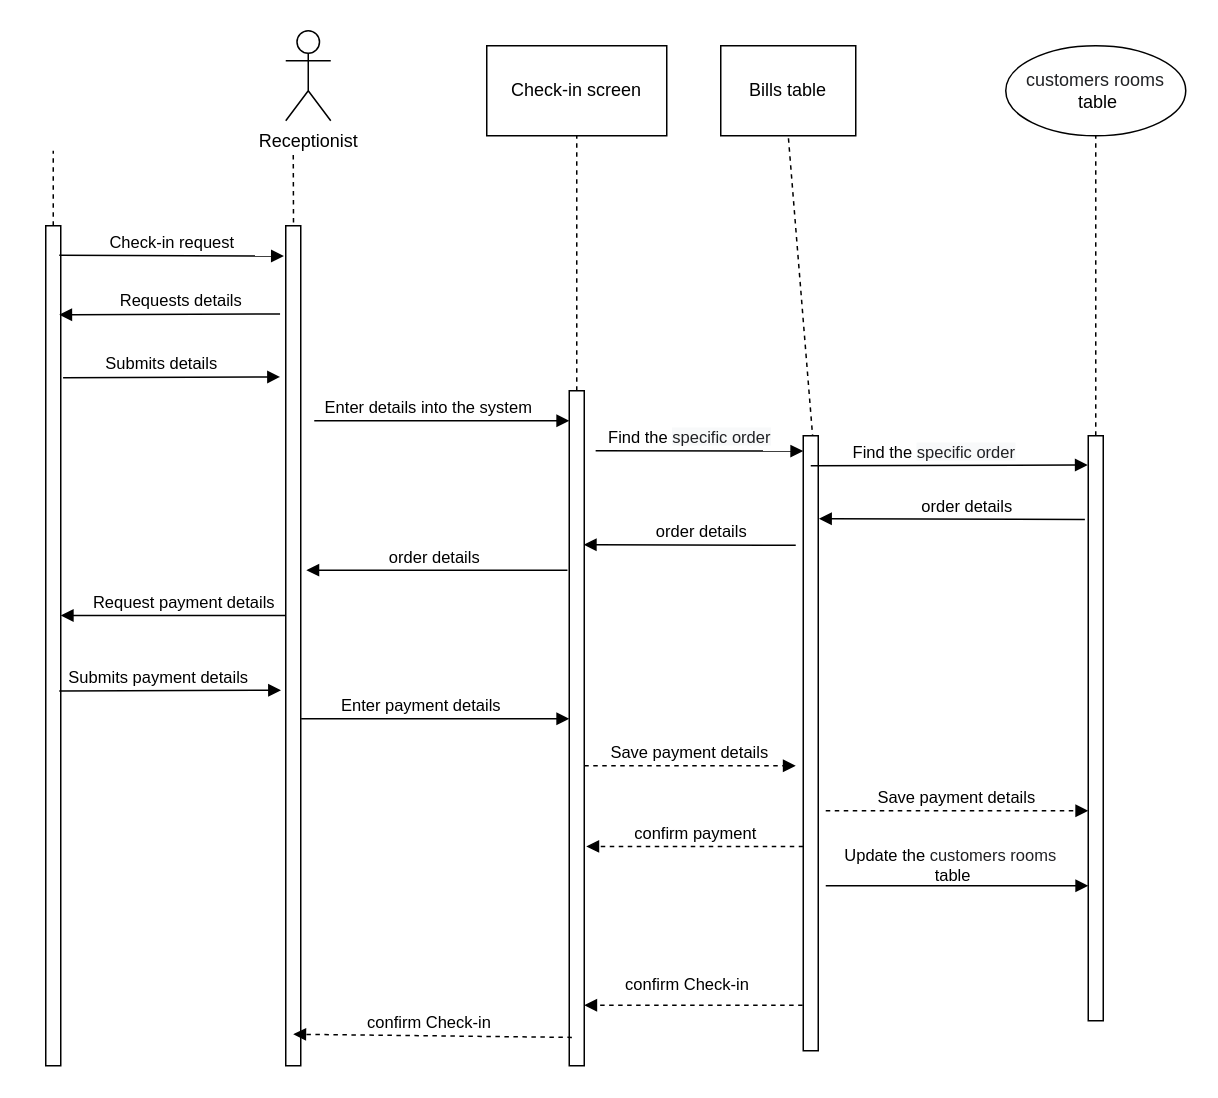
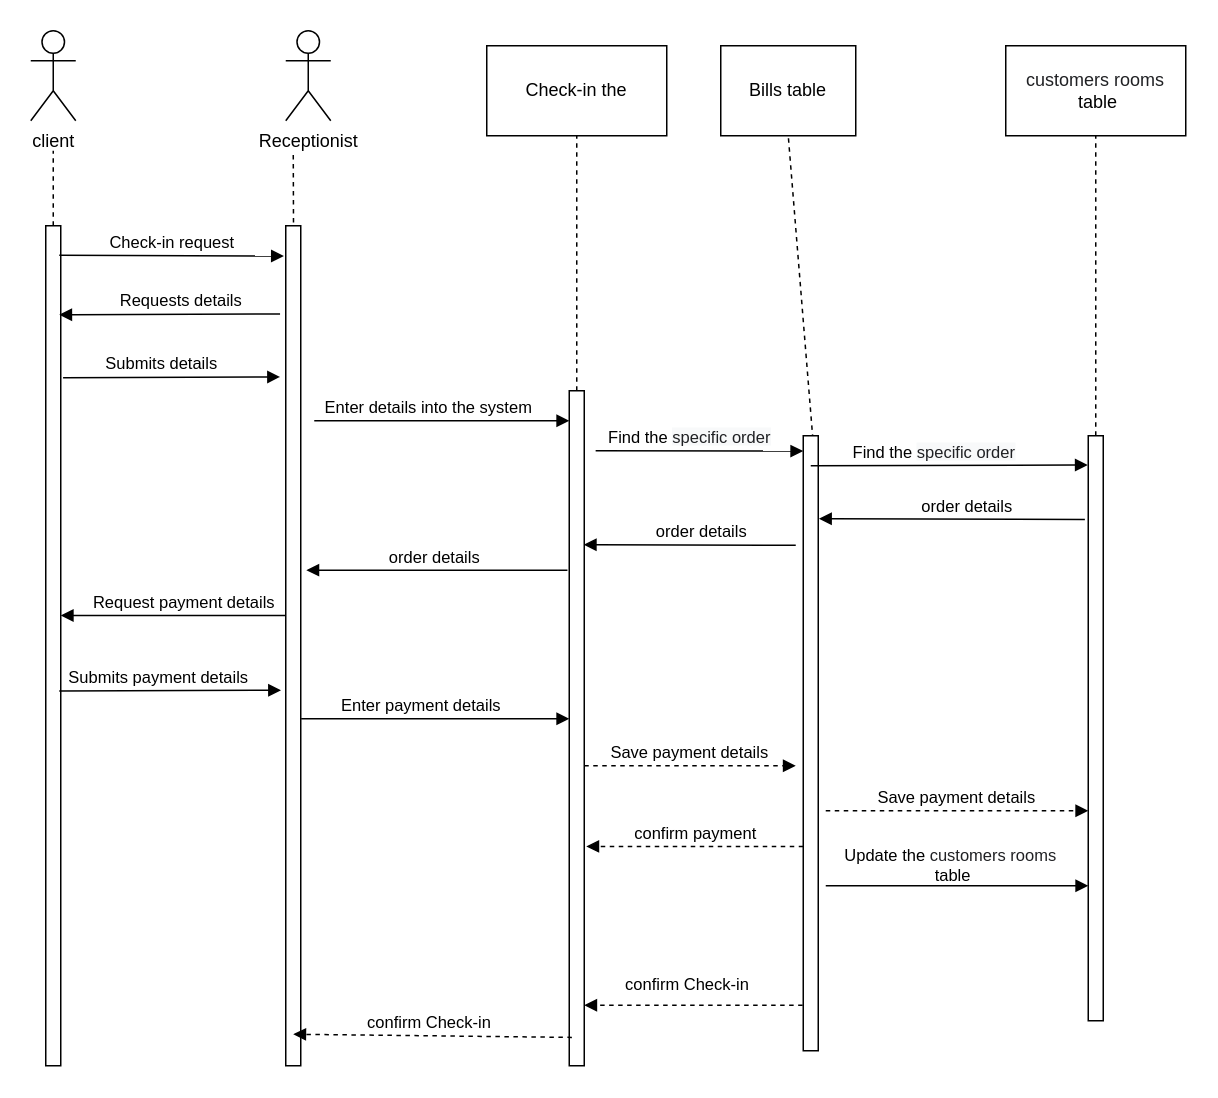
  <mxCell id="0" />
  <mxCell id="1" parent="0" />
+ <mxCell id="2" value="client" style="shape=umlActor;verticalLabelPosition=bottom;verticalAlign=top;html=1;outlineConnect=0;" parent="1" vertex="1"><mxGeometry x="20" y="20" width="30" height="60" as="geometry" /></mxCell>
  <mxCell id="3" value="Receptionist" style="shape=umlActor;verticalLabelPosition=bottom;verticalAlign=top;html=1;outlineConnect=0;" parent="1" vertex="1"><mxGeometry x="190" y="20" width="30" height="60" as="geometry" /></mxCell>
- <mxCell id="4" value="Check-in screen" style="rounded=0;whiteSpace=wrap;html=1;" parent="1" vertex="1"><mxGeometry x="324" y="30" width="120" height="60" as="geometry" /></mxCell>
+ <mxCell id="4" value="Check-in the" style="rounded=0;whiteSpace=wrap;html=1;" parent="1" vertex="1"><mxGeometry x="324" y="30" width="120" height="60" as="geometry" /></mxCell>
  <mxCell id="5" value="Bills table" style="rounded=0;whiteSpace=wrap;html=1;" parent="1" vertex="1"><mxGeometry x="480" y="30" width="90" height="60" as="geometry" /></mxCell>
- <mxCell id="6" value="&lt;font style=&quot;font-size: 12px;&quot;&gt;&lt;span style=&quot;color: rgb(32, 33, 36); font-family: arial, sans-serif; text-align: start; background-color: rgb(255, 255, 255);&quot;&gt;&lt;font style=&quot;&quot;&gt;customers rooms&lt;br&gt;&lt;/font&gt;&lt;/span&gt;&amp;nbsp;&lt;/font&gt;table" style="ellipse;whiteSpace=wrap;html=1;" parent="1" vertex="1"><mxGeometry x="670" y="30" width="120" height="60" as="geometry" /></mxCell>
+ <mxCell id="6" value="&lt;font style=&quot;font-size: 12px;&quot;&gt;&lt;span style=&quot;color: rgb(32, 33, 36); font-family: arial, sans-serif; text-align: start; background-color: rgb(255, 255, 255);&quot;&gt;&lt;font style=&quot;&quot;&gt;customers rooms&lt;br&gt;&lt;/font&gt;&lt;/span&gt;&amp;nbsp;&lt;/font&gt;table" style="rounded=0;whiteSpace=wrap;html=1;" parent="1" vertex="1"><mxGeometry x="670" y="30" width="120" height="60" as="geometry" /></mxCell>
  <mxCell id="7" value="" style="endArrow=none;dashed=1;html=1;rounded=0;entryX=0.5;entryY=1;entryDx=0;entryDy=0;" parent="1" target="6" edge="1"><mxGeometry width="50" height="50" relative="1" as="geometry"><mxPoint x="730" y="530" as="sourcePoint" /><mxPoint x="480" y="210" as="targetPoint" /></mxGeometry></mxCell>
  <mxCell id="8" value="" style="endArrow=none;dashed=1;html=1;rounded=0;entryX=0.5;entryY=1;entryDx=0;entryDy=0;exitX=0.64;exitY=0.005;exitDx=0;exitDy=0;exitPerimeter=0;" parent="1" source="22" target="5" edge="1"><mxGeometry width="50" height="50" relative="1" as="geometry"><mxPoint x="540" y="150" as="sourcePoint" /><mxPoint x="480" y="210" as="targetPoint" /></mxGeometry></mxCell>
  <mxCell id="9" value="" style="endArrow=none;dashed=1;html=1;rounded=0;entryX=0.5;entryY=1;entryDx=0;entryDy=0;exitX=0.5;exitY=0;exitDx=0;exitDy=0;exitPerimeter=0;" parent="1" source="21" target="4" edge="1"><mxGeometry width="50" height="50" relative="1" as="geometry"><mxPoint x="384" y="160" as="sourcePoint" /><mxPoint x="514" y="210" as="targetPoint" /></mxGeometry></mxCell>
  <mxCell id="10" value="" style="endArrow=none;dashed=1;html=1;rounded=0;exitX=0.516;exitY=-0.004;exitDx=0;exitDy=0;exitPerimeter=0;" parent="1" source="13" edge="1"><mxGeometry width="50" height="50" relative="1" as="geometry"><mxPoint x="195" y="140" as="sourcePoint" /><mxPoint x="195" y="100" as="targetPoint" /></mxGeometry></mxCell>
  <mxCell id="11" value="" style="endArrow=none;dashed=1;html=1;rounded=0;" parent="1" source="12" edge="1"><mxGeometry width="50" height="50" relative="1" as="geometry"><mxPoint x="35" y="160" as="sourcePoint" /><mxPoint x="35" y="100" as="targetPoint" /></mxGeometry></mxCell>
  <mxCell id="12" value="" style="html=1;points=[];perimeter=orthogonalPerimeter;" parent="1" vertex="1"><mxGeometry x="30" y="150" width="10" height="560" as="geometry" /></mxCell>
  <mxCell id="13" value="" style="html=1;points=[];perimeter=orthogonalPerimeter;" parent="1" vertex="1"><mxGeometry x="190" y="150" width="10" height="560" as="geometry" /></mxCell>
  <mxCell id="14" value="Check-in request" style="html=1;verticalAlign=bottom;endArrow=block;rounded=0;exitX=0.9;exitY=0.035;exitDx=0;exitDy=0;exitPerimeter=0;entryX=-0.124;entryY=0.036;entryDx=0;entryDy=0;entryPerimeter=0;" parent="1" source="12" target="13" edge="1"><mxGeometry width="80" relative="1" as="geometry"><mxPoint x="70" y="170" as="sourcePoint" /><mxPoint x="160" y="170" as="targetPoint" /></mxGeometry></mxCell>
  <mxCell id="15" value="Enter payment details" style="html=1;verticalAlign=bottom;endArrow=block;rounded=0;exitX=1.028;exitY=0.587;exitDx=0;exitDy=0;exitPerimeter=0;" parent="1" source="13" target="21" edge="1"><mxGeometry x="-0.107" width="80" relative="1" as="geometry"><mxPoint x="230" y="550" as="sourcePoint" /><mxPoint x="370" y="550" as="targetPoint" /><mxPoint as="offset" /></mxGeometry></mxCell>
  <mxCell id="16" value="order details" style="html=1;verticalAlign=bottom;endArrow=block;rounded=0;entryX=0.968;entryY=0.228;entryDx=0;entryDy=0;entryPerimeter=0;" parent="1" edge="1" target="21"><mxGeometry x="-0.107" width="80" relative="1" as="geometry"><mxPoint x="530" y="363" as="sourcePoint" /><mxPoint x="390" y="340" as="targetPoint" /><mxPoint as="offset" /></mxGeometry></mxCell>
  <mxCell id="17" value="Find the&amp;nbsp;&lt;span style=&quot;background-color: rgb(248, 249, 250); color: rgb(32, 33, 36); font-family: inherit; text-align: left;&quot;&gt;&lt;font style=&quot;font-size: 11px;&quot;&gt;specific order&lt;/font&gt;&lt;/span&gt;" style="html=1;verticalAlign=bottom;endArrow=block;rounded=0;" parent="1" edge="1"><mxGeometry x="-0.107" width="80" relative="1" as="geometry"><mxPoint x="396.6" y="300" as="sourcePoint" /><mxPoint x="535" y="300.24" as="targetPoint" /><mxPoint as="offset" /></mxGeometry></mxCell>
  <mxCell id="18" value="Enter details into the system" style="html=1;verticalAlign=bottom;endArrow=block;rounded=0;" parent="1" edge="1"><mxGeometry x="-0.107" width="80" relative="1" as="geometry"><mxPoint x="209" y="280" as="sourcePoint" /><mxPoint x="379" y="280" as="targetPoint" /><mxPoint as="offset" /></mxGeometry></mxCell>
  <mxCell id="19" value="Submits details" style="html=1;verticalAlign=bottom;endArrow=block;rounded=0;exitX=1.156;exitY=0.181;exitDx=0;exitDy=0;exitPerimeter=0;entryX=-0.38;entryY=0.18;entryDx=0;entryDy=0;entryPerimeter=0;" parent="1" source="12" target="13" edge="1"><mxGeometry x="-0.107" width="80" relative="1" as="geometry"><mxPoint x="60" y="250" as="sourcePoint" /><mxPoint x="168.4" y="250.24" as="targetPoint" /><mxPoint as="offset" /></mxGeometry></mxCell>
  <mxCell id="20" value="Requests details" style="html=1;verticalAlign=bottom;endArrow=block;rounded=0;entryX=0.9;entryY=0.106;entryDx=0;entryDy=0;entryPerimeter=0;exitX=-0.38;exitY=0.105;exitDx=0;exitDy=0;exitPerimeter=0;" parent="1" source="13" target="12" edge="1"><mxGeometry x="-0.107" width="80" relative="1" as="geometry"><mxPoint x="160" y="207" as="sourcePoint" /><mxPoint x="70" y="207" as="targetPoint" /><mxPoint as="offset" /></mxGeometry></mxCell>
  <mxCell id="21" value="" style="html=1;points=[];perimeter=orthogonalPerimeter;" parent="1" vertex="1"><mxGeometry x="379" y="260" width="10" height="450" as="geometry" /></mxCell>
  <mxCell id="22" value="" style="html=1;points=[];perimeter=orthogonalPerimeter;" parent="1" vertex="1"><mxGeometry x="535" y="290" width="10" height="410" as="geometry" /></mxCell>
  <mxCell id="23" value="" style="html=1;points=[];perimeter=orthogonalPerimeter;" parent="1" vertex="1"><mxGeometry x="725" y="290" width="10" height="390" as="geometry" /></mxCell>
  <mxCell id="24" value="Request payment details" style="html=1;verticalAlign=bottom;endArrow=block;rounded=0;exitX=0.004;exitY=0.464;exitDx=0;exitDy=0;exitPerimeter=0;" parent="1" source="13" target="12" edge="1"><mxGeometry x="-0.091" width="80" relative="1" as="geometry"><mxPoint x="170" y="410" as="sourcePoint" /><mxPoint x="60" y="410" as="targetPoint" /><mxPoint as="offset" /></mxGeometry></mxCell>
  <mxCell id="25" value="order details" style="html=1;verticalAlign=bottom;endArrow=block;rounded=0;entryX=1.372;entryY=0.41;entryDx=0;entryDy=0;entryPerimeter=0;exitX=-0.12;exitY=0.266;exitDx=0;exitDy=0;exitPerimeter=0;" parent="1" edge="1" target="13" source="21"><mxGeometry x="0.026" width="80" relative="1" as="geometry"><mxPoint x="370" y="360" as="sourcePoint" /><mxPoint x="214" y="360" as="targetPoint" /><mxPoint as="offset" /></mxGeometry></mxCell>
  <mxCell id="26" value="Submits payment details" style="html=1;verticalAlign=bottom;endArrow=block;rounded=0;exitX=0.9;exitY=0.554;exitDx=0;exitDy=0;exitPerimeter=0;entryX=-0.316;entryY=0.553;entryDx=0;entryDy=0;entryPerimeter=0;" parent="1" source="12" target="13" edge="1"><mxGeometry x="-0.107" width="80" relative="1" as="geometry"><mxPoint x="60" y="460" as="sourcePoint" /><mxPoint x="168.4" y="460.24" as="targetPoint" /><mxPoint as="offset" /></mxGeometry></mxCell>
  <mxCell id="27" value="Save payment details" style="html=1;verticalAlign=bottom;endArrow=block;rounded=0;dashed=1;" parent="1" source="21" edge="1"><mxGeometry x="-0.004" width="80" relative="1" as="geometry"><mxPoint x="390" y="560" as="sourcePoint" /><mxPoint x="530" y="510" as="targetPoint" /><mxPoint as="offset" /></mxGeometry></mxCell>
  <mxCell id="28" value="confirm payment" style="html=1;verticalAlign=bottom;endArrow=block;rounded=0;dashed=1;entryX=1.136;entryY=0.675;entryDx=0;entryDy=0;entryPerimeter=0;" parent="1" source="22" target="21" edge="1"><mxGeometry x="-0.005" width="80" relative="1" as="geometry"><mxPoint x="710" y="619" as="sourcePoint" /><mxPoint x="550" y="610" as="targetPoint" /><mxPoint as="offset" /></mxGeometry></mxCell>
  <mxCell id="29" value="confirm Check-in&amp;nbsp;" style="html=1;verticalAlign=bottom;endArrow=block;rounded=0;dashed=1;exitX=0.176;exitY=0.958;exitDx=0;exitDy=0;exitPerimeter=0;" parent="1" source="21" edge="1"><mxGeometry x="0.013" width="80" relative="1" as="geometry"><mxPoint x="370" y="680" as="sourcePoint" /><mxPoint x="195" y="689" as="targetPoint" /><mxPoint as="offset" /></mxGeometry></mxCell>
  <mxCell id="30" value="confirm Check-in&amp;nbsp;" style="html=1;verticalAlign=bottom;endArrow=block;rounded=0;dashed=1;exitX=-0.04;exitY=0.926;exitDx=0;exitDy=0;exitPerimeter=0;" parent="1" source="22" target="21" edge="1"><mxGeometry x="0.041" y="-5" width="80" relative="1" as="geometry"><mxPoint x="530" y="690" as="sourcePoint" /><mxPoint x="384" y="790" as="targetPoint" /><mxPoint as="offset" /></mxGeometry></mxCell>
  <mxCell id="31" value="Save payment details" style="html=1;verticalAlign=bottom;endArrow=block;rounded=0;dashed=1;" parent="1" target="23" edge="1"><mxGeometry x="-0.004" width="80" relative="1" as="geometry"><mxPoint x="550" y="540" as="sourcePoint" /><mxPoint x="720" y="550" as="targetPoint" /><mxPoint as="offset" /></mxGeometry></mxCell>
  <mxCell id="32" value="Update the&amp;nbsp;&lt;span style=&quot;color: rgb(32, 33, 36); font-family: arial, sans-serif; text-align: start;&quot;&gt;&lt;font style=&quot;font-size: 11px;&quot;&gt;customers rooms&lt;/font&gt;&lt;/span&gt;&lt;br&gt;&amp;nbsp;table" style="html=1;verticalAlign=bottom;endArrow=block;rounded=0;" parent="1" target="23" edge="1"><mxGeometry x="-0.052" y="-2" width="80" relative="1" as="geometry"><mxPoint x="550" y="590" as="sourcePoint" /><mxPoint x="720" y="640" as="targetPoint" /><mxPoint as="offset" /></mxGeometry></mxCell>
  <mxCell id="33" value="Find the&amp;nbsp;&lt;span style=&quot;background-color: rgb(248, 249, 250); color: rgb(32, 33, 36); font-family: inherit; text-align: left;&quot;&gt;&lt;font style=&quot;font-size: 11px;&quot;&gt;specific order&lt;/font&gt;&lt;/span&gt;" style="html=1;verticalAlign=bottom;endArrow=block;rounded=0;entryX=-0.032;entryY=0.05;entryDx=0;entryDy=0;entryPerimeter=0;" edge="1" parent="1" target="23"><mxGeometry x="-0.107" width="80" relative="1" as="geometry"><mxPoint x="540" y="310" as="sourcePoint" /><mxPoint x="700" y="187.44" as="targetPoint" /><mxPoint as="offset" /></mxGeometry></mxCell>
  <mxCell id="34" value="order details" style="html=1;verticalAlign=bottom;endArrow=block;rounded=0;exitX=-0.224;exitY=0.143;exitDx=0;exitDy=0;exitPerimeter=0;entryX=1.048;entryY=0.135;entryDx=0;entryDy=0;entryPerimeter=0;" edge="1" parent="1" source="23" target="22"><mxGeometry x="-0.107" width="80" relative="1" as="geometry"><mxPoint x="540" y="350" as="sourcePoint" /><mxPoint x="540" y="330" as="targetPoint" /><mxPoint as="offset" /></mxGeometry></mxCell>
